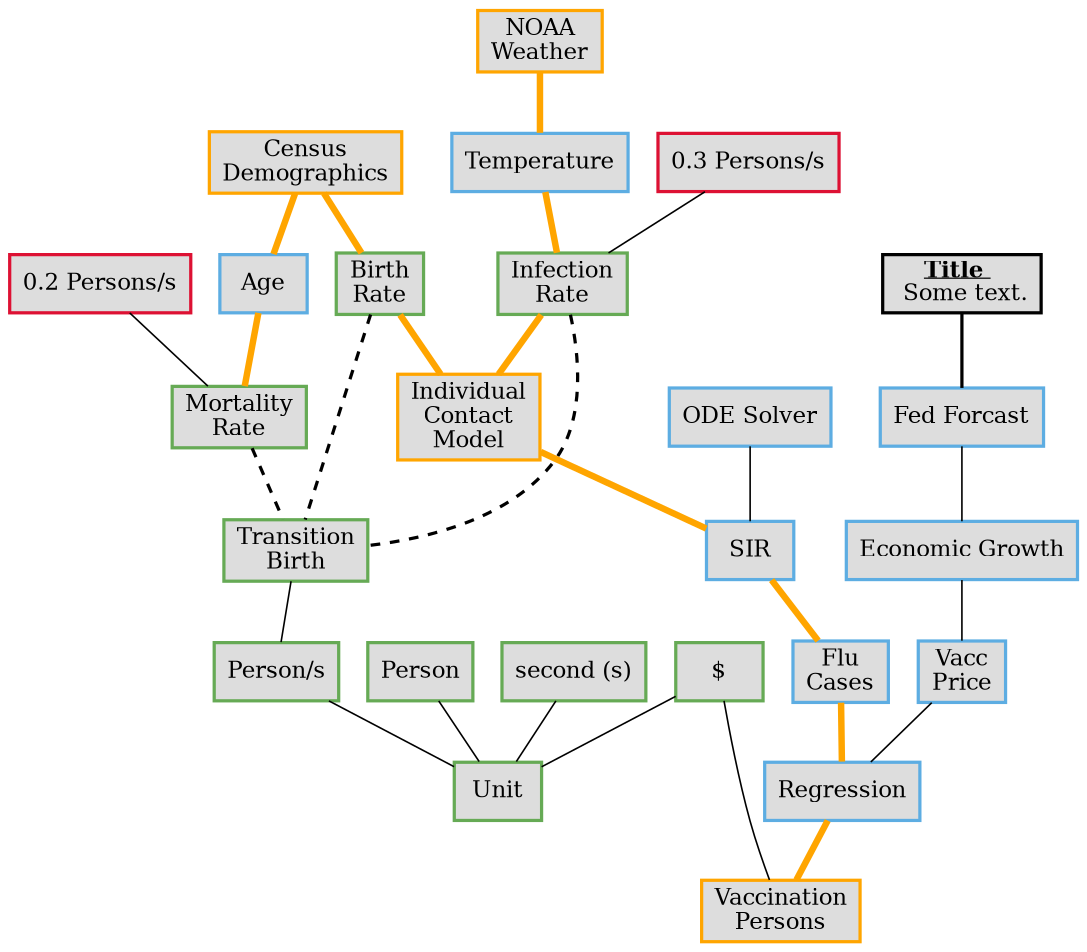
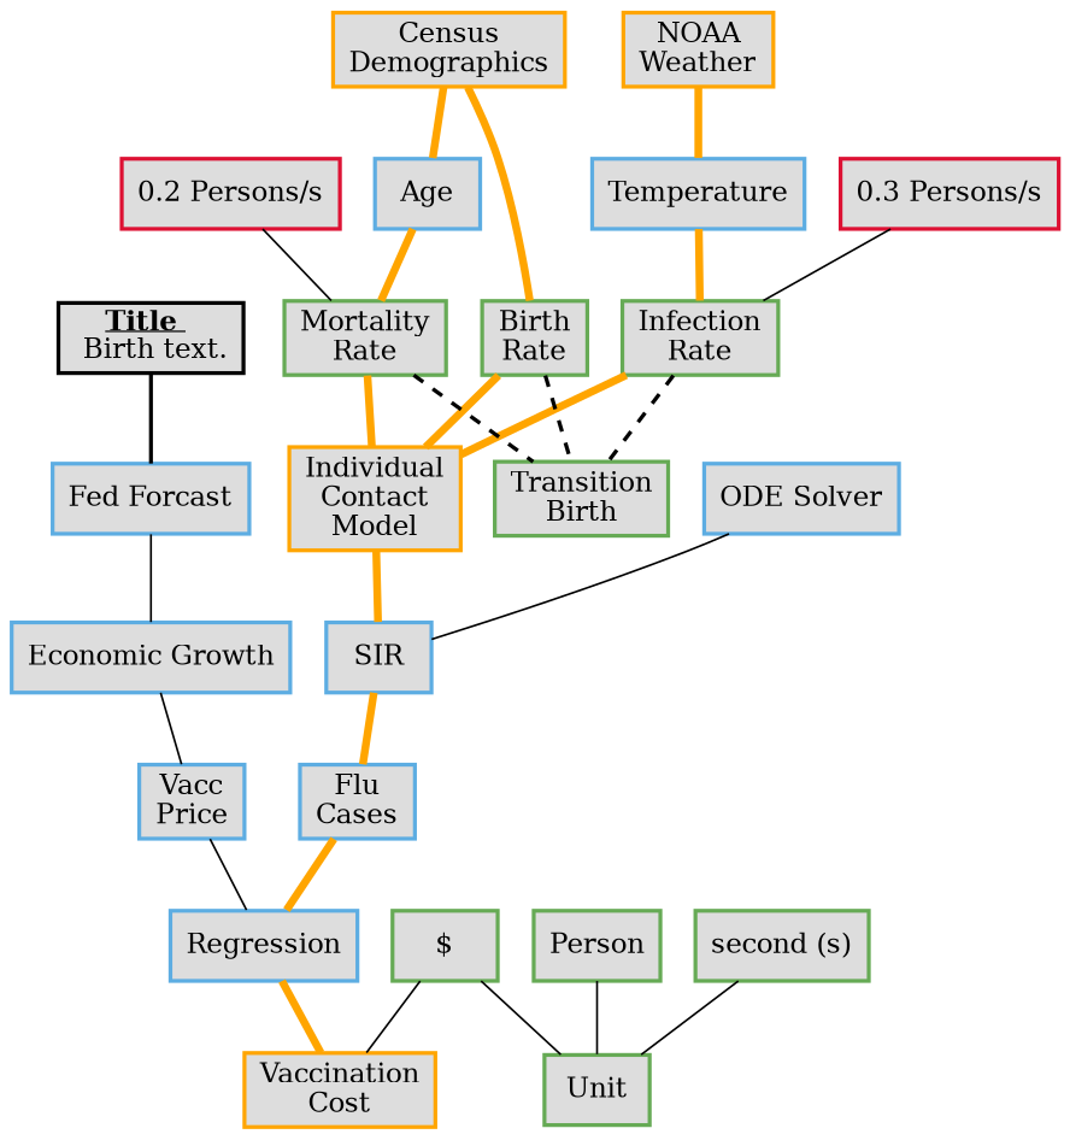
  digraph {
    pack=true
    node [color="#5DADE2" fillcolor="#dddddd" penwidth=2.0 shape=record style=filled]
    edge [color=orange dir=none penwidth=4.0 style=solid]
    n1 [color=orange label="NOAA\nWeather"]
    n2 [label=Temperature]
    n3 [color="#66AA55" label="Infection\nRate"]
-   n4 [color=orange label="Vaccination\nPersons"]
+   n4 [color=orange label="Vaccination\nCost"]
    n5 [color=orange label="Census\nDemographics"]
    n6 [color="#66AA55" label="Birth\nRate"]
    n7 [label=Age]
    n8 [color="#66AA55" label="{Transition\nBirth}"]
    n9 [color=orange label="Individual\nContact\nModel"]
    n10 [color="#66AA55" label="Mortality\nRate"]
    n11 [label="Fed Forcast"]
    n12 [label="Economic Growth"]
    n13 [label="Vacc\nPrice"]
    n14 [label=SIR]
    n15 [label="Flu\nCases"]
    n16 [label=Regression]
    n17 [label="ODE Solver"]
-   n18 [color="#66AA55" label="Person/s"]
    n19 [color="#66AA55" label=Unit]
    n20 [color="#66AA55" label=Person]
    n21 [color="#66AA55" label="second (s)"]
    n22 [color="#66AA55" label="$"]
    n23 [color="#DD1133" label="0.2 Persons/s"]
    n24 [color="#DD1133" label="0.3 Persons/s"]
-   n25 [color="#000000" label=<<U><B>Title </B></U> <BR/> Some text.>]
+   n25 [color="#000000" label=<<U><B>Title </B></U> <BR/> Birth text.>]
    n1 -> n2
    n2 -> n3
    n3 -> n8 [color=black penwidth=2.0 style=dashed]
    n3 -> n9
    n5 -> n6
    n5 -> n7
    n6 -> n8 [color=black penwidth=2.0 style=dashed]
    n6 -> n9
    n7 -> n10
-   n8 -> n18 [color=missing penwidth=missing style=missing]
    n9 -> n14
    n10 -> n8 [color=black penwidth=2.0 style=dashed]
+   n10 -> n9
    n11 -> n12 [color=missing penwidth=missing style=missing]
    n12 -> n13 [color=missing penwidth=missing style=missing]
    n13 -> n16 [color=missing penwidth=missing style=missing]
    n14 -> n15
    n15 -> n16
    n16 -> n4
    n17 -> n14 [color=missing penwidth=missing style=missing]
-   n18 -> n19 [color=missing penwidth=missing style=missing]
    n20 -> n19 [color=missing penwidth=missing style=missing]
    n21 -> n19 [color=missing penwidth=missing style=missing]
    n22 -> n4 [color=missing penwidth=missing style=missing]
    n22 -> n19 [color=missing penwidth=missing style=missing]
    n23 -> n10 [color=missing penwidth=missing style=missing]
    n24 -> n3 [color=missing penwidth=missing style=missing]
    n25 -> n11 [color=black penwidth=2.0]
  }
